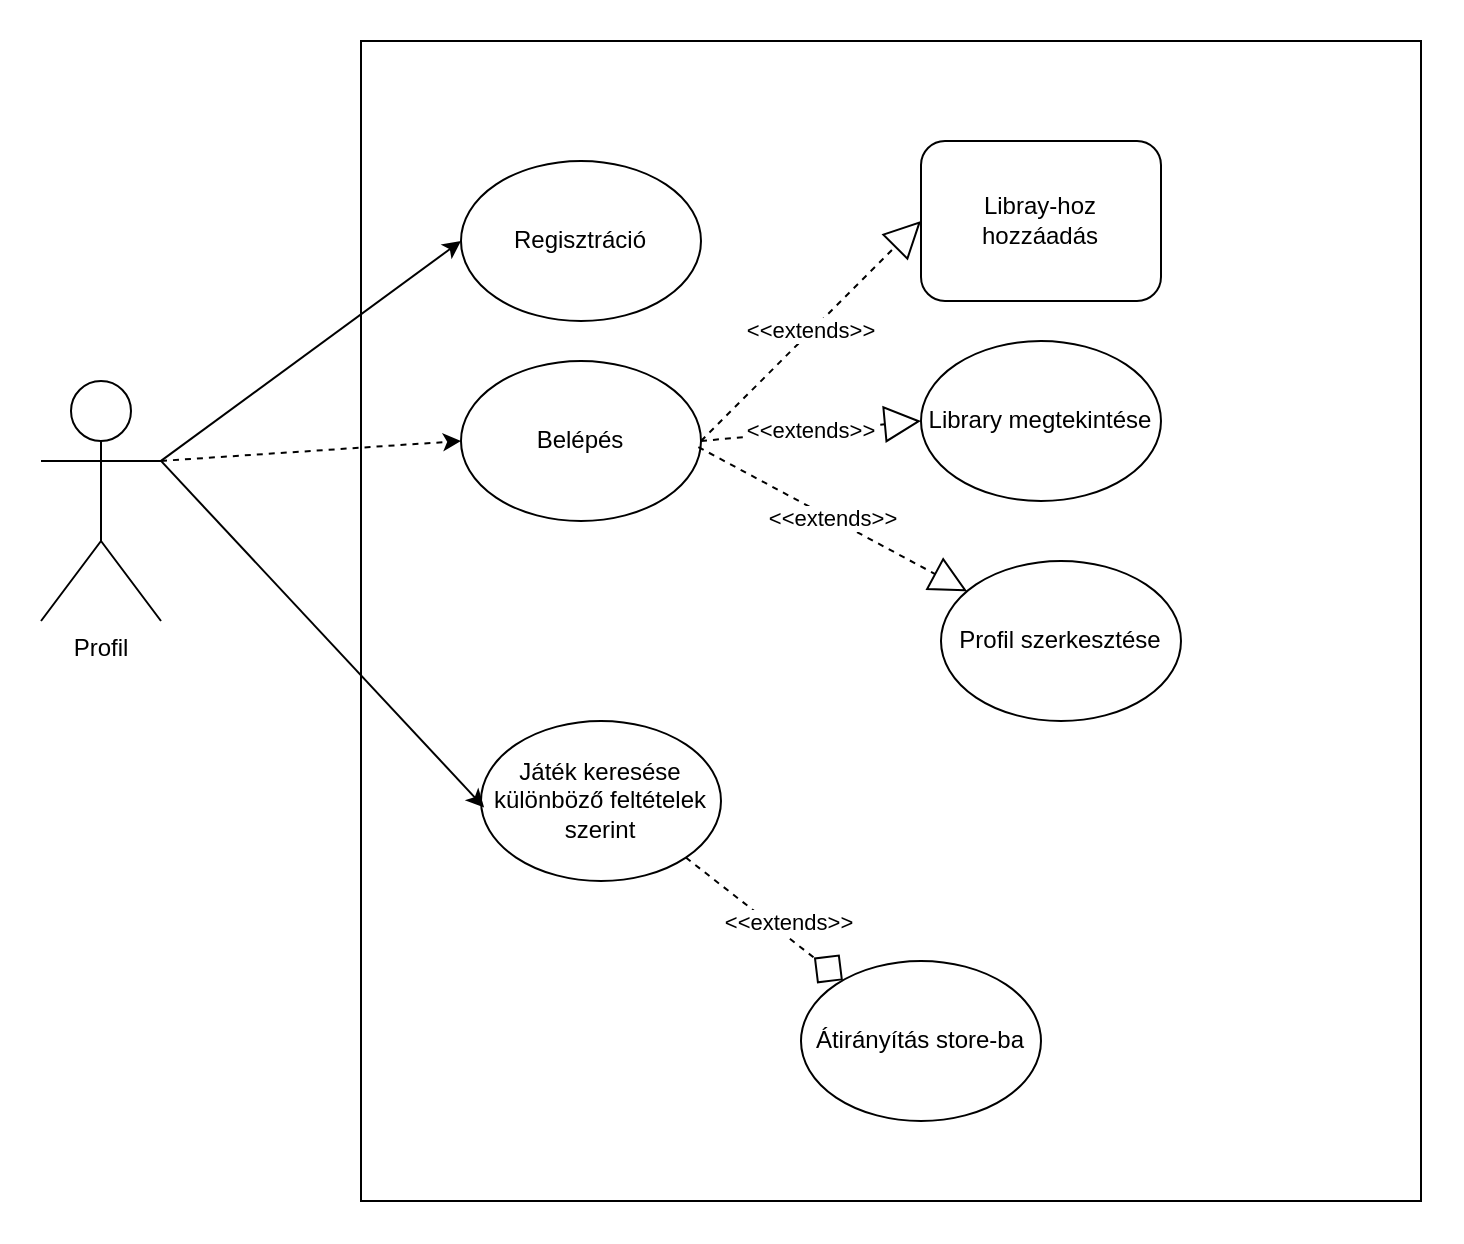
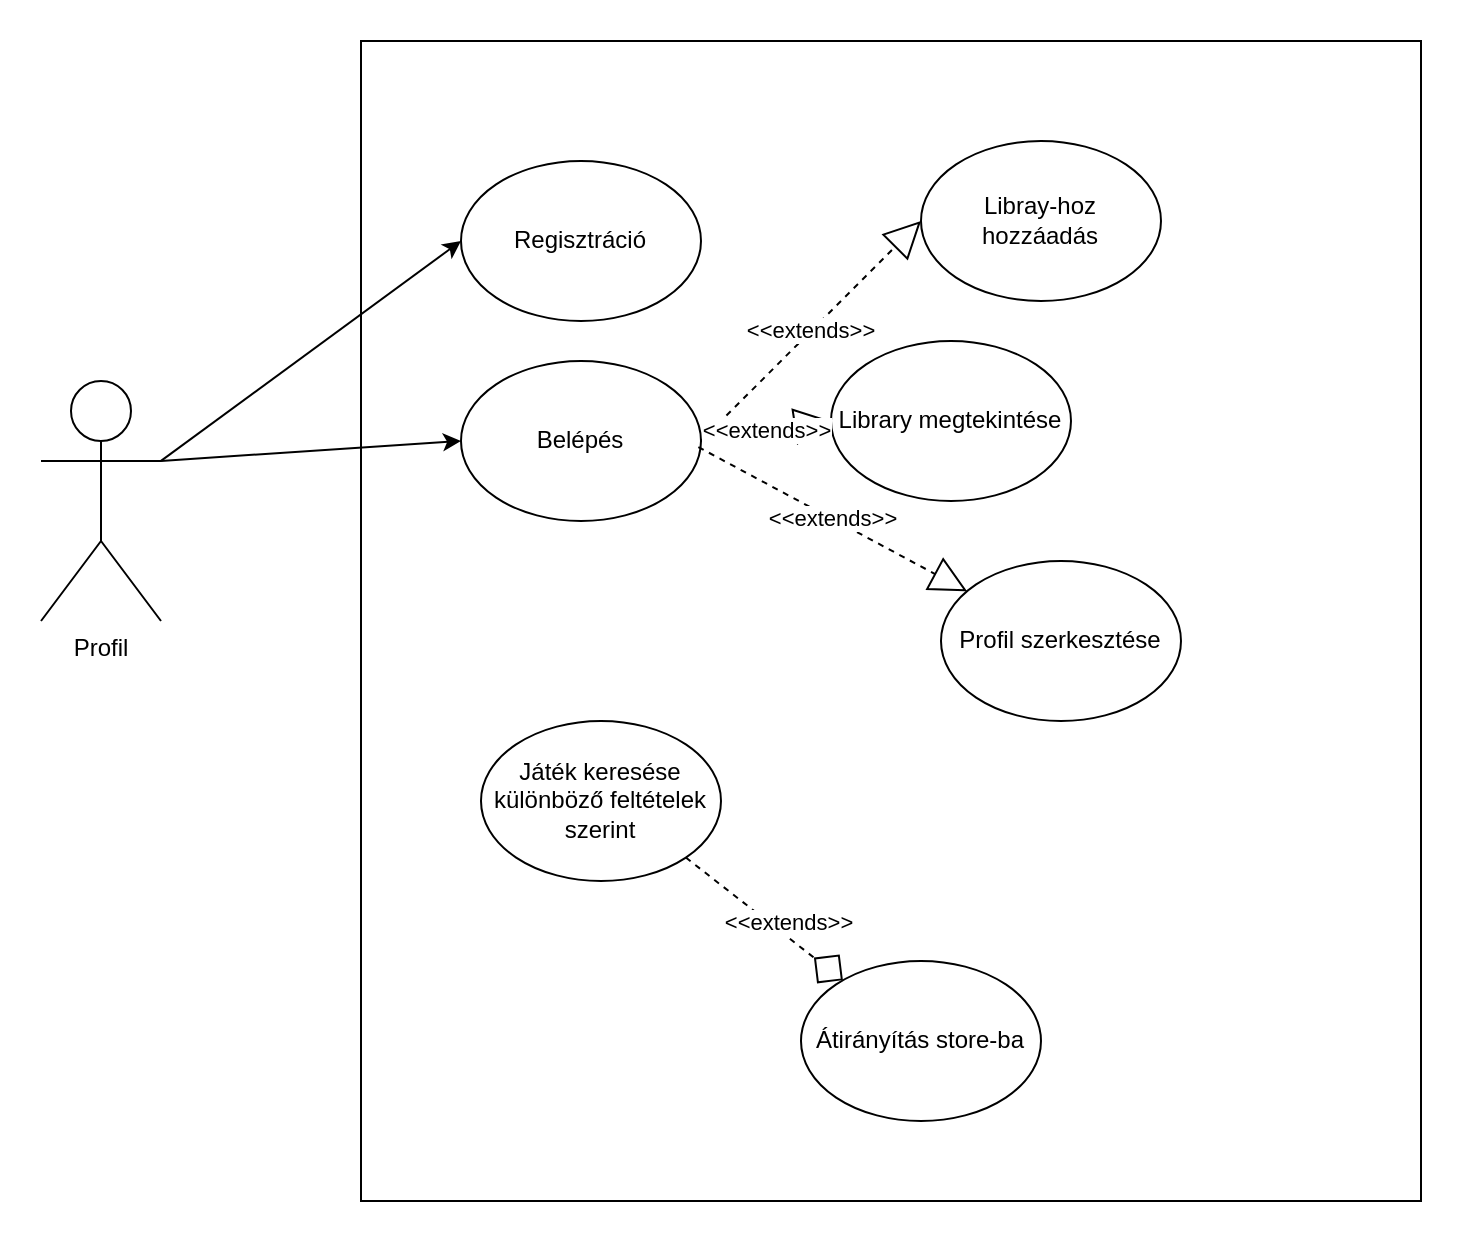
  <mxCell id="0" />
  <mxCell id="1" parent="0" />
  <mxCell id="2" value="Profil" style="shape=umlActor;verticalLabelPosition=bottom;verticalAlign=top;html=1;outlineConnect=0;" vertex="1" parent="1"><mxGeometry x="20" y="190" width="60" height="120" as="geometry" /></mxCell>
  <mxCell id="3" value="" style="rounded=0;whiteSpace=wrap;html=1;" vertex="1" parent="1"><mxGeometry x="180" y="20" width="530" height="580" as="geometry" /></mxCell>
  <mxCell id="4" value="Játék keresése&lt;br&gt;különböző feltételek szerint" style="ellipse;whiteSpace=wrap;html=1;" vertex="1" parent="1"><mxGeometry x="240" y="360" width="120" height="80" as="geometry" /></mxCell>
- <mxCell id="5" value="Library megtekintése" style="ellipse;whiteSpace=wrap;html=1;" vertex="1" parent="1"><mxGeometry x="460" y="170" width="120" height="80" as="geometry" /></mxCell>
+ <mxCell id="5" value="Library megtekintése" style="ellipse;whiteSpace=wrap;html=1;" vertex="1" parent="1"><mxGeometry x="415" y="170" width="120" height="80" as="geometry" /></mxCell>
  <mxCell id="6" value="Regisztráció" style="ellipse;whiteSpace=wrap;html=1;" vertex="1" parent="1"><mxGeometry x="230" y="80" width="120" height="80" as="geometry" /></mxCell>
- <mxCell id="7" value="Libray-hoz&lt;br&gt;hozzáadás" style="whiteSpace=wrap;html=1;rounded=1;" vertex="1" parent="1"><mxGeometry x="460" y="70" width="120" height="80" as="geometry" /></mxCell>
+ <mxCell id="7" value="Libray-hoz&lt;br&gt;hozzáadás" style="ellipse;whiteSpace=wrap;html=1;" vertex="1" parent="1"><mxGeometry x="460" y="70" width="120" height="80" as="geometry" /></mxCell>
  <mxCell id="8" value="Átirányítás store-ba" style="ellipse;whiteSpace=wrap;html=1;" vertex="1" parent="1"><mxGeometry x="400" y="480" width="120" height="80" as="geometry" /></mxCell>
  <mxCell id="9" value="Belépés" style="ellipse;whiteSpace=wrap;html=1;" vertex="1" parent="1"><mxGeometry x="230" y="180" width="120" height="80" as="geometry" /></mxCell>
  <mxCell id="10" value="Profil szerkesztése" style="ellipse;whiteSpace=wrap;html=1;" vertex="1" parent="1"><mxGeometry x="470" y="280" width="120" height="80" as="geometry" /></mxCell>
  <mxCell id="11" value="&amp;lt;&amp;lt;extends&amp;gt;&amp;gt;" style="endArrow=block;endSize=16;endFill=0;html=1;entryX=0;entryY=0.5;entryDx=0;entryDy=0;exitX=1;exitY=0.5;exitDx=0;exitDy=0;dashed=1;" edge="1" parent="1" source="9" target="7"><mxGeometry width="160" relative="1" as="geometry"><mxPoint x="360" y="340" as="sourcePoint" /><mxPoint x="520" y="340" as="targetPoint" /></mxGeometry></mxCell>
  <mxCell id="12" value="&amp;lt;&amp;lt;extends&amp;gt;&amp;gt;" style="endArrow=diamond;endSize=16;endFill=0;html=1;exitX=1;exitY=1;exitDx=0;exitDy=0;dashed=1;" edge="1" parent="1" source="4" target="8"><mxGeometry x="0.231" y="6" width="160" relative="1" as="geometry"><mxPoint x="350" y="190" as="sourcePoint" /><mxPoint x="500" y="190" as="targetPoint" /><mxPoint as="offset" /></mxGeometry></mxCell>
  <mxCell id="13" value="" style="endArrow=classic;html=1;entryX=0;entryY=0.5;entryDx=0;entryDy=0;exitX=1;exitY=0.333;exitDx=0;exitDy=0;exitPerimeter=0;" edge="1" parent="1" source="2" target="6"><mxGeometry width="50" height="50" relative="1" as="geometry"><mxPoint x="410" y="350" as="sourcePoint" /><mxPoint x="460" y="300" as="targetPoint" /></mxGeometry></mxCell>
- <mxCell id="14" value="" style="endArrow=classic;html=1;entryX=0.013;entryY=0.54;entryDx=0;entryDy=0;entryPerimeter=0;exitX=1;exitY=0.333;exitDx=0;exitDy=0;exitPerimeter=0;" edge="1" parent="1" source="2" target="4"><mxGeometry width="50" height="50" relative="1" as="geometry"><mxPoint x="80" y="270" as="sourcePoint" /><mxPoint x="420" y="240" as="targetPoint" /></mxGeometry></mxCell>
  <mxCell id="15" value="&amp;lt;&amp;lt;extends&amp;gt;&amp;gt;" style="endArrow=block;endSize=16;endFill=0;html=1;entryX=0;entryY=0.5;entryDx=0;entryDy=0;exitX=1;exitY=0.5;exitDx=0;exitDy=0;dashed=1;" edge="1" parent="1" source="9" target="5"><mxGeometry width="160" relative="1" as="geometry"><mxPoint x="350" y="110" as="sourcePoint" /><mxPoint x="500" y="110" as="targetPoint" /></mxGeometry></mxCell>
- <mxCell id="16" value="" style="endArrow=classic;html=1;exitX=1;exitY=0.333;exitDx=0;exitDy=0;exitPerimeter=0;entryX=0;entryY=0.5;entryDx=0;entryDy=0;dashed=1;" edge="1" parent="1" source="2" target="9"><mxGeometry width="50" height="50" relative="1" as="geometry"><mxPoint x="690" y="189.996" as="sourcePoint" /><mxPoint x="470" y="315.71" as="targetPoint" /></mxGeometry></mxCell>
+ <mxCell id="16" value="" style="endArrow=classic;html=1;exitX=1;exitY=0.333;exitDx=0;exitDy=0;exitPerimeter=0;entryX=0;entryY=0.5;entryDx=0;entryDy=0;" edge="1" parent="1" source="2" target="9"><mxGeometry width="50" height="50" relative="1" as="geometry"><mxPoint x="690" y="189.996" as="sourcePoint" /><mxPoint x="470" y="315.71" as="targetPoint" /></mxGeometry></mxCell>
  <mxCell id="17" value="&amp;lt;&amp;lt;extends&amp;gt;&amp;gt;" style="endArrow=block;endSize=16;endFill=0;html=1;dashed=1;exitX=0.989;exitY=0.538;exitDx=0;exitDy=0;exitPerimeter=0;" edge="1" parent="1" source="9" target="10"><mxGeometry width="160" relative="1" as="geometry"><mxPoint x="350" y="220" as="sourcePoint" /><mxPoint x="490" y="343" as="targetPoint" /></mxGeometry></mxCell>
